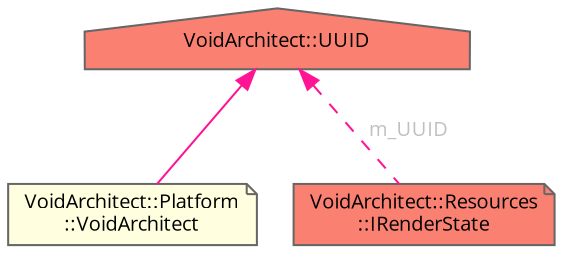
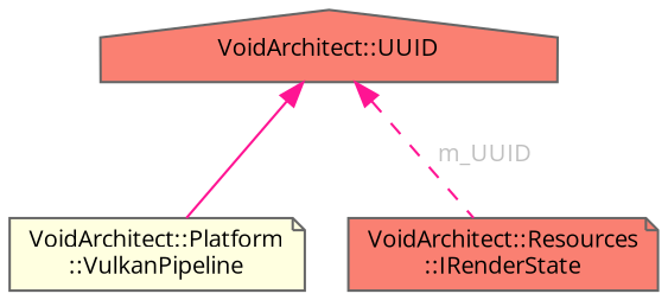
  digraph {
    fontname="Open Sans"
    node [color=gray40 fillcolor=salmon fontname="Open Sans" fontsize=10 shape=note style=filled]
    edge [color=deeppink dir=back fontname="Open Sans" fontsize=10 labelfontname=Helvetica labelfontsize=10]
-   n1 [fillcolor=lightyellow fontcolor=black height=0.2 label="VoidArchitect::Platform\l::VoidArchitect" width=0.4]
+   n1 [fillcolor=lightyellow fontcolor=black height=0.2 label="VoidArchitect::Platform\l::VulkanPipeline" width=0.4]
    n2 [height=0.2 label="VoidArchitect::Resources\l::IRenderState" width=0.4]
    n3 [height=0.2 label="VoidArchitect::UUID" shape=house width=0.4]
    n3 -> n1 [style=solid]
    n3 -> n2 [fontcolor=grey label=<<TABLE CELLBORDER="0" BORDER="0"><TR><TD VALIGN="top" ALIGN="LEFT" CELLPADDING="1" CELLSPACING="0">m_UUID</TD></TR> </TABLE>> style=dashed]
  }
